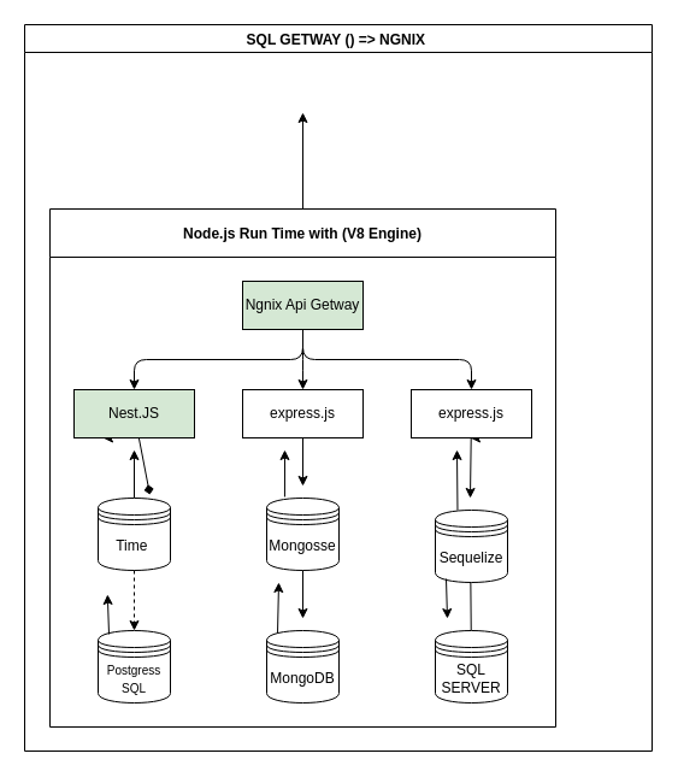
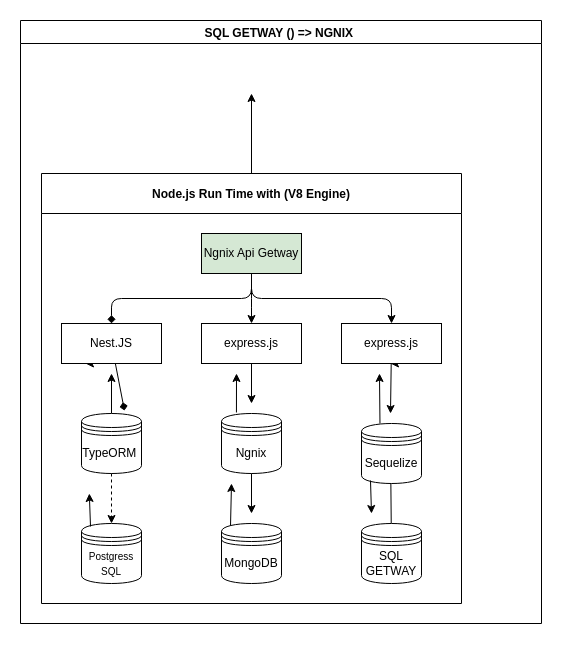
  <mxCell id="0" />
  <mxCell id="1" parent="0" />
  <mxCell id="2" style="edgeStyle=none;html=1;exitX=0.5;exitY=1;exitDx=0;exitDy=0;fontSize=10;" parent="1" source="22" edge="1"><mxGeometry relative="1" as="geometry"><mxPoint x="390" y="363" as="targetPoint" /></mxGeometry></mxCell>
  <mxCell id="3" style="edgeStyle=none;html=1;fontSize=12;exitX=0.15;exitY=0.05;exitDx=0;exitDy=0;exitPerimeter=0;" edge="1" parent="1" source="26"><mxGeometry relative="1" as="geometry"><mxPoint x="231" y="483" as="targetPoint" /><mxPoint x="231" y="513" as="sourcePoint" /></mxGeometry></mxCell>
  <mxCell id="4" style="edgeStyle=none;html=1;exitX=0.25;exitY=1;exitDx=0;exitDy=0;fontSize=12;" edge="1" parent="1" source="12"><mxGeometry relative="1" as="geometry"><mxPoint x="85" y="363" as="targetPoint" /></mxGeometry></mxCell>
  <mxCell id="5" style="edgeStyle=none;html=1;fontSize=12;" edge="1" parent="1" source="30"><mxGeometry relative="1" as="geometry"><mxPoint x="390" y="443" as="targetPoint" /></mxGeometry></mxCell>
  <mxCell id="6" style="edgeStyle=none;html=1;fontSize=12;" edge="1" parent="1"><mxGeometry relative="1" as="geometry"><mxPoint x="91" y="463" as="targetPoint" /><mxPoint x="91" y="453" as="sourcePoint" /><Array as="points"><mxPoint x="91" y="433" /></Array></mxGeometry></mxCell>
  <mxCell id="7" value="SQL GETWAY () =&gt; NGNIX " style="swimlane;fontSize=12;" vertex="1" parent="1"><mxGeometry x="20" y="20" width="521" height="603" as="geometry"><mxRectangle x="100" y="60" width="190" height="30" as="alternateBounds" /></mxGeometry></mxCell>
  <mxCell id="8" value="" style="edgeStyle=none;html=1;fontSize=12;" edge="1" parent="7" source="9"><mxGeometry relative="1" as="geometry"><mxPoint x="231" y="73" as="targetPoint" /></mxGeometry></mxCell>
  <mxCell id="9" value="Node.js Run Time with (V8 Engine)" style="swimlane;startSize=40;horizontal=1;childLayout=treeLayout;horizontalTree=0;resizable=1;containerType=tree;fontSize=12;movable=1;rotatable=1;deletable=1;editable=1;connectable=1;" parent="7" vertex="1"><mxGeometry x="21" y="153" width="420" height="430" as="geometry"><mxRectangle x="160" y="160" width="240" height="40" as="alternateBounds" /></mxGeometry></mxCell>
  <mxCell id="10" value="Ngnix Api Getway" style="whiteSpace=wrap;html=1;fillColor=#d5e8d4;" parent="9" vertex="1"><mxGeometry x="160" y="60" width="100" height="40" as="geometry" /></mxCell>
  <mxCell id="11" style="edgeStyle=none;html=1;entryX=0.716;entryY=-0.049;entryDx=0;entryDy=0;entryPerimeter=0;fontSize=12;endArrow=diamond;" edge="1" parent="9" source="12" target="18"><mxGeometry relative="1" as="geometry" /></mxCell>
- <mxCell id="12" value="Nest.JS" style="whiteSpace=wrap;html=1;fillColor=#d5e8d4;" parent="9" vertex="1"><mxGeometry x="20" y="150" width="100" height="40" as="geometry" /></mxCell>
- <mxCell id="13" value="" style="edgeStyle=elbowEdgeStyle;elbow=vertical;html=1;rounded=1;curved=0;sourcePerimeterSpacing=0;targetPerimeterSpacing=0;startSize=6;endSize=6;" parent="9" source="10" target="12" edge="1"><mxGeometry relative="1" as="geometry" /></mxCell>
+ <mxCell id="12" value="Nest.JS" style="whiteSpace=wrap;html=1;" parent="9" vertex="1"><mxGeometry x="20" y="150" width="100" height="40" as="geometry" /></mxCell>
+ <mxCell id="13" value="" style="edgeStyle=elbowEdgeStyle;elbow=vertical;html=1;rounded=1;curved=0;sourcePerimeterSpacing=0;targetPerimeterSpacing=0;startSize=6;endSize=6;endArrow=diamond;" parent="9" source="10" target="12" edge="1"><mxGeometry relative="1" as="geometry" /></mxCell>
  <mxCell id="14" style="edgeStyle=none;html=1;fontSize=12;" edge="1" parent="9" source="15"><mxGeometry relative="1" as="geometry"><mxPoint x="210" y="230" as="targetPoint" /></mxGeometry></mxCell>
  <mxCell id="15" value="express.js" style="whiteSpace=wrap;html=1;" parent="9" vertex="1"><mxGeometry x="160" y="150" width="100" height="40" as="geometry" /></mxCell>
  <mxCell id="16" value="" style="edgeStyle=elbowEdgeStyle;elbow=vertical;html=1;rounded=1;curved=0;sourcePerimeterSpacing=0;targetPerimeterSpacing=0;startSize=6;endSize=6;" parent="9" source="10" target="15" edge="1"><mxGeometry relative="1" as="geometry" /></mxCell>
  <mxCell id="17" style="edgeStyle=none;html=1;" parent="9" source="18" edge="1"><mxGeometry relative="1" as="geometry"><mxPoint x="70" y="200" as="targetPoint" /></mxGeometry></mxCell>
- <mxCell id="18" value="Time&amp;nbsp;" style="shape=datastore;whiteSpace=wrap;html=1;" parent="9" vertex="1"><mxGeometry x="40" y="240" width="60" height="60" as="geometry" /></mxCell>
+ <mxCell id="18" value="TypeORM&amp;nbsp;" style="shape=datastore;whiteSpace=wrap;html=1;" parent="9" vertex="1"><mxGeometry x="40" y="240" width="60" height="60" as="geometry" /></mxCell>
  <mxCell id="19" style="edgeStyle=none;html=1;exitX=0.249;exitY=-0.017;exitDx=0;exitDy=0;exitPerimeter=0;" parent="9" source="20" edge="1"><mxGeometry relative="1" as="geometry"><mxPoint x="195" y="200" as="targetPoint" /></mxGeometry></mxCell>
- <mxCell id="20" value="Mongosse" style="shape=datastore;whiteSpace=wrap;html=1;" parent="9" vertex="1"><mxGeometry x="180" y="240" width="60" height="60" as="geometry" /></mxCell>
+ <mxCell id="20" value="Ngnix" style="shape=datastore;whiteSpace=wrap;html=1;" parent="9" vertex="1"><mxGeometry x="180" y="240" width="60" height="60" as="geometry" /></mxCell>
  <mxCell id="21" value="" style="edgeStyle=elbowEdgeStyle;elbow=vertical;html=1;rounded=1;curved=0;sourcePerimeterSpacing=0;targetPerimeterSpacing=0;startSize=6;endSize=6;" parent="9" source="10" target="22" edge="1"><mxGeometry relative="1" as="geometry"><mxPoint x="370.0" y="270" as="sourcePoint" /></mxGeometry></mxCell>
  <mxCell id="22" value="express.js" style="whiteSpace=wrap;html=1;" parent="9" vertex="1"><mxGeometry x="300" y="150" width="100" height="40" as="geometry" /></mxCell>
  <mxCell id="23" style="edgeStyle=none;html=1;fontSize=8;exitX=0.308;exitY=0;exitDx=0;exitDy=0;exitPerimeter=0;" parent="9" source="24" edge="1"><mxGeometry relative="1" as="geometry"><mxPoint x="338" y="200" as="targetPoint" /></mxGeometry></mxCell>
  <mxCell id="24" value="&lt;font style=&quot;font-size: 12px;&quot;&gt;Sequelize&lt;/font&gt;" style="shape=datastore;whiteSpace=wrap;html=1;fontSize=8;" parent="9" vertex="1"><mxGeometry x="320" y="250" width="60" height="60" as="geometry" /></mxCell>
  <mxCell id="25" value="" style="edgeStyle=none;html=1;" edge="1" source="20" parent="9"><mxGeometry relative="1" as="geometry"><mxPoint x="210" y="340" as="targetPoint" /></mxGeometry></mxCell>
  <mxCell id="26" value="MongoDB" style="shape=datastore;whiteSpace=wrap;html=1;" vertex="1" parent="9"><mxGeometry x="180" y="350" width="60" height="60" as="geometry" /></mxCell>
  <mxCell id="27" value="" style="edgeStyle=none;html=1;dashed=1;" edge="1" source="18" target="28" parent="9"><mxGeometry relative="1" as="geometry" /></mxCell>
  <mxCell id="28" value="&lt;font style=&quot;font-size: 10px;&quot;&gt;Postgress&lt;br&gt;SQL&lt;/font&gt;" style="shape=datastore;whiteSpace=wrap;html=1;" vertex="1" parent="9"><mxGeometry x="40" y="350" width="60" height="60" as="geometry" /></mxCell>
  <mxCell id="29" value="" style="edgeStyle=none;html=1;exitX=0.15;exitY=0.95;exitDx=0;exitDy=0;exitPerimeter=0;" edge="1" source="24" parent="9"><mxGeometry relative="1" as="geometry"><mxPoint x="330" y="340" as="targetPoint" /></mxGeometry></mxCell>
- <mxCell id="30" value="&lt;font style=&quot;font-size: 12px;&quot;&gt;SQL SERVER&lt;/font&gt;" style="shape=datastore;whiteSpace=wrap;html=1;fontSize=8;" vertex="1" parent="9"><mxGeometry x="320" y="350" width="60" height="60" as="geometry" /></mxCell>
+ <mxCell id="30" value="&lt;font style=&quot;font-size: 12px;&quot;&gt;SQL GETWAY&lt;/font&gt;" style="shape=datastore;whiteSpace=wrap;html=1;fontSize=8;" vertex="1" parent="9"><mxGeometry x="320" y="350" width="60" height="60" as="geometry" /></mxCell>
  <mxCell id="31" style="edgeStyle=none;html=1;exitX=0.15;exitY=0.05;exitDx=0;exitDy=0;exitPerimeter=0;fontSize=12;" edge="1" parent="1" source="28"><mxGeometry relative="1" as="geometry"><mxPoint x="88.833" y="493" as="targetPoint" /></mxGeometry></mxCell>
  <mxCell id="32" style="edgeStyle=none;html=1;fontSize=12;" edge="1" parent="1" source="22"><mxGeometry relative="1" as="geometry"><mxPoint x="390" y="413" as="targetPoint" /></mxGeometry></mxCell>
